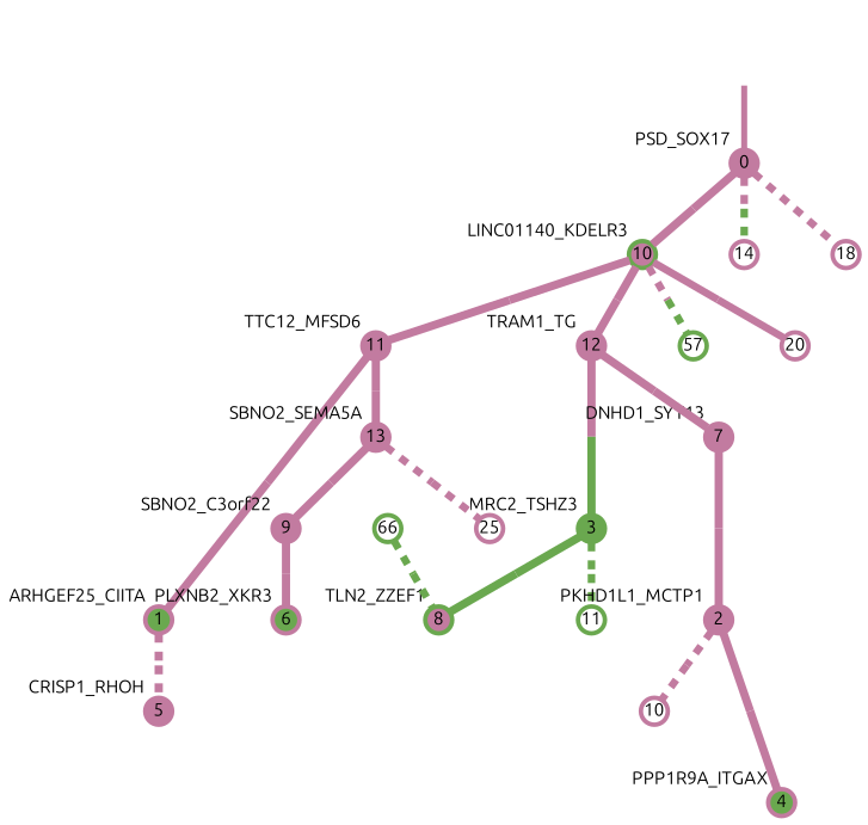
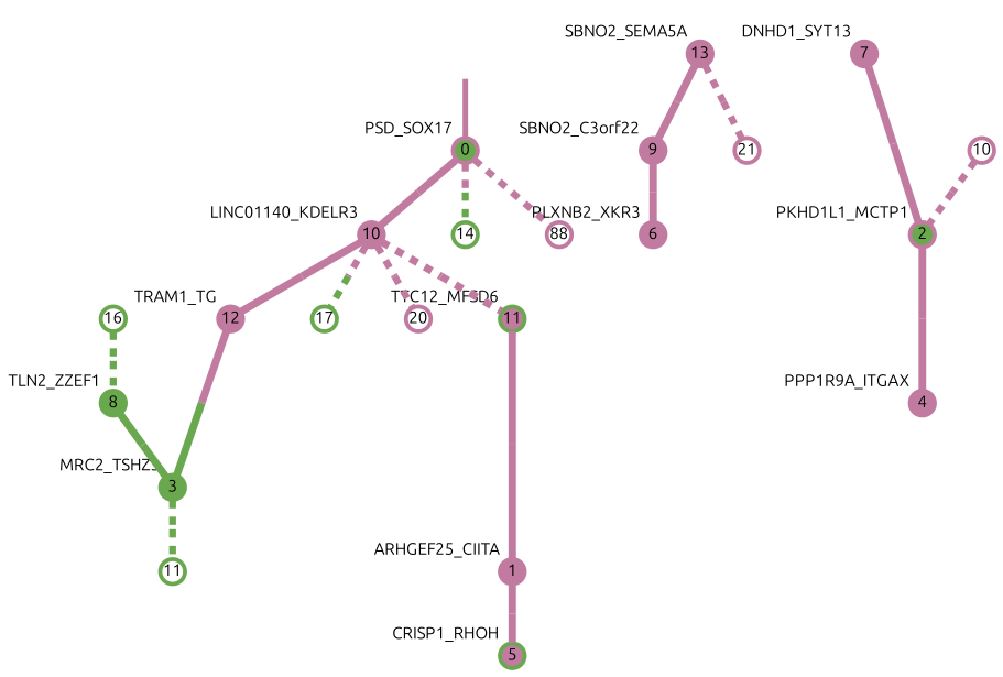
  strict digraph {
    fontname=Ubuntu
    forcelabels=true
    nodesep=0.7
    rankdir=TB
    ranksep=0.6
    splines=false
    node [color="#c27ba0ff" fillcolor="#c27ba0ff" fixedsize=true fontname=Ubuntu fontsize="12pt" penwidth=3 shape=circle style=filled]
    edge [arrowsize=0 color="#c27ba0ff;0.5:#c27ba0ff" fontname=Ubuntu minlen=1.10869562625885 penwidth=5.5 style=solid]
-   0 [height=0.25 xlabel=PSD_SOX17]
-   10 [color="#6aa84fff" height=0.25 xlabel=LINC01140_KDELR3]
-   14 [fillcolor="#6aa84fff" height=0.25 style=solid]
-   18 [height=0.25 style=solid]
-   11 [height=0.25 xlabel=TTC12_MFSD6]
+   0 [fillcolor="#6aa84fff" height=0.25 xlabel=PSD_SOX17]
+   10 [height=0.25 xlabel=LINC01140_KDELR3]
+   14 [color="#6aa84fff" fillcolor="#6aa84fff" height=0.25 style=solid]
+   18 [height=0.25 style=solid label=88]
+   11 [color="#6aa84fff" height=0.25 xlabel=TTC12_MFSD6]
    12 [height=0.25 xlabel=TRAM1_TG]
-   17 [color="#6aa84fff" fillcolor="#6aa84fff" height=0.25 style=solid label=57]
+   17 [color="#6aa84fff" fillcolor="#6aa84fff" height=0.25 style=solid]
    20 [height=0.25 style=solid]
-   1 [fillcolor="#6aa84fff" height=0.25 xlabel=ARHGEF25_CIITA]
+   1 [height=0.25 xlabel=ARHGEF25_CIITA]
    13 [height=0.25 xlabel=SBNO2_SEMA5A]
    3 [color="#6aa84fff" fillcolor="#6aa84fff" height=0.25 xlabel=MRC2_TSHZ3]
    7 [height=0.25 xlabel=DNHD1_SYT13]
-   5 [height=0.25 xlabel=CRISP1_RHOH]
-   2 [height=0.25 xlabel=PKHD1L1_MCTP1]
-   4 [fillcolor="#6aa84fff" height=0.25 xlabel=PPP1R9A_ITGAX]
+   5 [color="#6aa84fff" height=0.25 xlabel=CRISP1_RHOH]
+   2 [fillcolor="#6aa84fff" height=0.25 xlabel=PKHD1L1_MCTP1]
+   4 [height=0.25 xlabel=PPP1R9A_ITGAX]
    n16 [height=0.25 label=10 style=solid]
-   8 [color="#6aa84fff" height=0.25 xlabel=TLN2_ZZEF1]
+   8 [color="#6aa84fff" fillcolor="#6aa84fff" height=0.25 xlabel=TLN2_ZZEF1]
    n18 [color="#6aa84fff" fillcolor="#6aa84fff" height=0.25 label=11 style=solid]
-   16 [color="#6aa84fff" fillcolor="#6aa84fff" height=0.25 style=solid label=66]
+   16 [color="#6aa84fff" fillcolor="#6aa84fff" height=0.25 style=solid]
    9 [height=0.25 xlabel=SBNO2_C3orf22]
-   6 [fillcolor="#6aa84fff" height=0.25 xlabel=PLXNB2_XKR3]
-   21 [height=0.25 style=solid label=25]
+   6 [height=0.25 xlabel=PLXNB2_XKR3]
+   21 [height=0.25 style=solid]
    normal [style=invis xlabel=PSD_SOX17 color="" fillcolor="" fixedsize="" fontsize="" shape=""]
    0 -> 10 [minlen=1.43478262424469]
    0 -> 14 [color="#c27ba0ff;0.5:#6aa84fff" penwidth=5 style=dashed]
    0 -> 18 [penwidth=5 style=dashed]
-   10 -> 11 [minlen=1.43478262424469]
+   10 -> 11 [minlen=1.43478262424469 style=dashed]
    10 -> 12 [minlen=1.2608695030212402]
    10 -> 17 [color="#c27ba0ff;0.5:#6aa84fff" penwidth=5 style=dashed]
-   10 -> 20 [penwidth=5]
+   10 -> 20 [penwidth=5 style=dashed]
    11 -> 1 [minlen=3.0]
-   11 -> 13 [minlen=1.2173912525177002]
    12 -> 3 [color="#c27ba0ff;0.5:#6aa84fff" minlen=2.2173912525177]
-   12 -> 7 [minlen=1.6521739959716797]
-   1 -> 5 [minlen=1.95652174949646 style=dashed]
+   1 -> 5 [minlen=1.95652174949646]
    13 -> 9 [minlen=1.52173912525177]
    13 -> 21 [penwidth=5 style=dashed]
-   3 -> 8 [color="#6aa84fff;0.5:#6aa84fff" minlen=1.56521737575531]
+   8 -> 3 [color="#6aa84fff;0.5:#6aa84fff" minlen=1.56521737575531]
    3 -> n18 [color="#6aa84fff;0.5:#6aa84fff" penwidth=5 style=dashed]
    7 -> 2 [minlen=2.5652174949645996]
    2 -> 4 [minlen=2.04347825050354]
-   2 -> n16 [penwidth=5 style=dashed]
+   n16 -> 2 [penwidth=5 style=dashed]
    16 -> 8 [color="#6aa84fff;0.5:#6aa84fff" penwidth=5 style=dashed]
    9 -> 6 [minlen=1.7391304969787598]
    normal -> 0 [color="#c27ba0ff" penwidth=4 minlen=""]
  }
